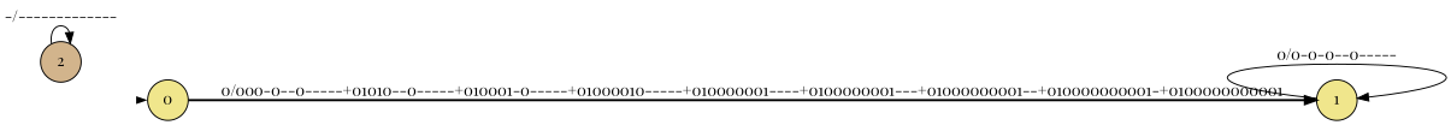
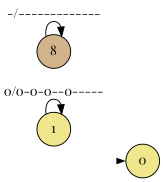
  digraph {
    fontname="Playfair Display"
    nodesep=0.2
    rankdir=LR
    ranksep=0.8
    node [fontname="Playfair Display" shape=circle style=filled fillcolor=khaki]
    edge [fontname="Playfair Display" style=bold]
    init [shape=point style=invis fillcolor=""]
    n2 [label=0]
    n3 [label=1]
-   n4 [fillcolor=tan label=2]
+   n4 [fillcolor=tan label=8]
    init -> n2 [penwidth=0]
-   n2 -> n3 [label="0/000-0--0-----+01010--0-----+010001-0-----+01000010-----+010000001----+0100000001---+01000000001--+010000000001-+0100000000001\l"]
    n3 -> n3 [label="0/0-0-0--0-----\l" style=solid]
    n4 -> n4 [label="-/-------------\l" style=solid]
  }
